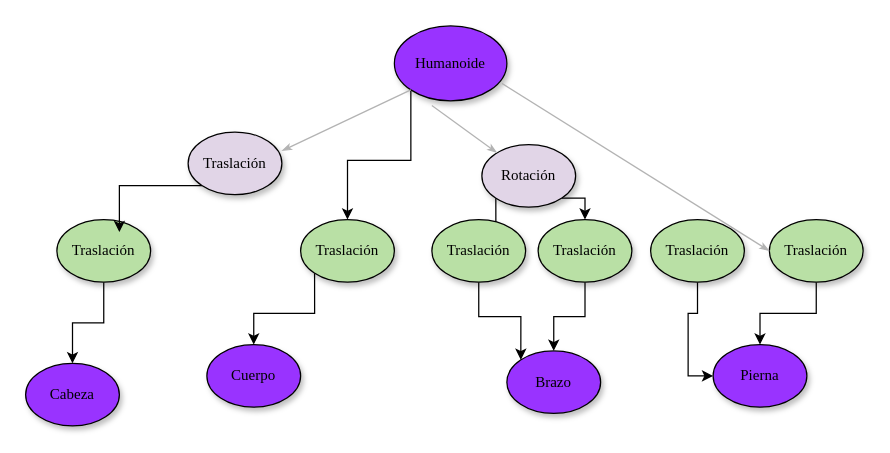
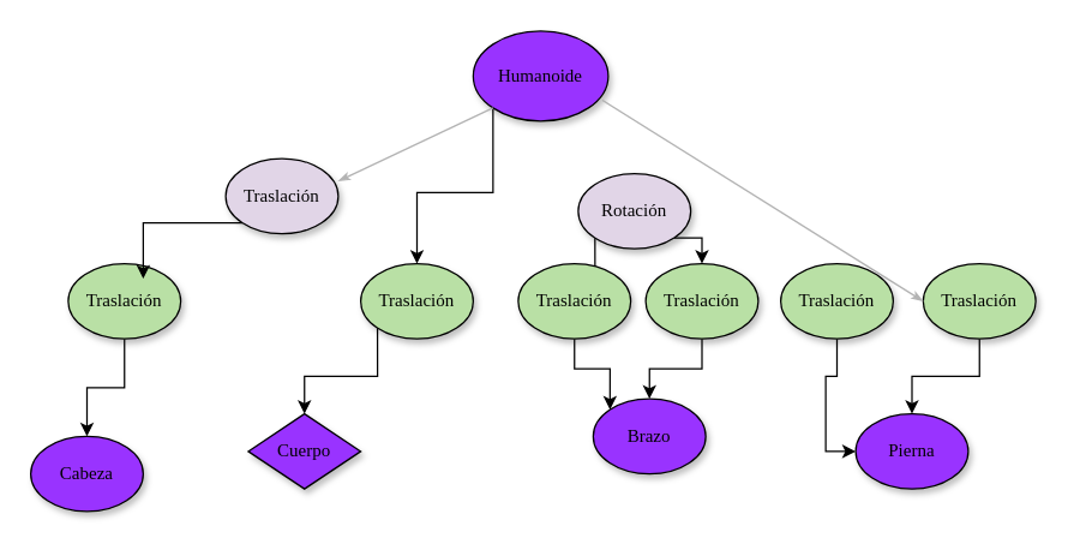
  <mxCell id="0" />
  <mxCell id="1" parent="0" />
  <mxCell id="2" style="edgeStyle=orthogonalEdgeStyle;rounded=0;orthogonalLoop=1;jettySize=auto;html=1;exitX=0;exitY=1;exitDx=0;exitDy=0;" edge="1" parent="1" source="3" target="25"><mxGeometry relative="1" as="geometry" /></mxCell>
  <mxCell id="3" value="Humanoide" style="ellipse;whiteSpace=wrap;html=1;rounded=0;shadow=1;comic=0;labelBackgroundColor=none;strokeWidth=1;fontFamily=Verdana;fontSize=12;align=center;fillColor=#9933FF;" parent="1" vertex="1"><mxGeometry x="315" y="20" width="90" height="60" as="geometry" /></mxCell>
- <mxCell id="4" value="Brazo" style="ellipse;whiteSpace=wrap;html=1;rounded=0;shadow=1;comic=0;labelBackgroundColor=none;strokeWidth=1;fontFamily=Verdana;fontSize=12;align=center;fillColor=#9933FF;" parent="1" vertex="1"><mxGeometry x="405" y="280" width="75" height="50" as="geometry" /></mxCell>
+ <mxCell id="4" value="Brazo" style="ellipse;whiteSpace=wrap;html=1;rounded=0;shadow=1;comic=0;labelBackgroundColor=none;strokeWidth=1;fontFamily=Verdana;fontSize=12;align=center;fillColor=#9933FF;" parent="1" vertex="1"><mxGeometry x="395" y="265" width="75" height="50" as="geometry" /></mxCell>
  <mxCell id="5" value="&lt;div&gt;Pierna&lt;/div&gt;" style="ellipse;whiteSpace=wrap;html=1;rounded=0;shadow=1;comic=0;labelBackgroundColor=none;strokeWidth=1;fontFamily=Verdana;fontSize=12;align=center;fillColor=#9933FF;" parent="1" vertex="1"><mxGeometry x="570" y="275" width="75" height="50" as="geometry" /></mxCell>
  <mxCell id="6" style="edgeStyle=orthogonalEdgeStyle;rounded=0;orthogonalLoop=1;jettySize=auto;html=1;exitX=0.5;exitY=1;exitDx=0;exitDy=0;" edge="1" parent="1" source="7" target="5"><mxGeometry relative="1" as="geometry" /></mxCell>
  <mxCell id="7" value="Traslación" style="ellipse;whiteSpace=wrap;html=1;rounded=0;shadow=1;comic=0;labelBackgroundColor=none;strokeWidth=1;fontFamily=Verdana;fontSize=12;align=center;fillColor=#B9E0A5;" parent="1" vertex="1"><mxGeometry x="615" y="175" width="75" height="50" as="geometry" /></mxCell>
  <mxCell id="8" style="edgeStyle=orthogonalEdgeStyle;rounded=0;orthogonalLoop=1;jettySize=auto;html=1;exitX=1;exitY=1;exitDx=0;exitDy=0;entryX=0.5;entryY=0;entryDx=0;entryDy=0;" edge="1" parent="1" source="10" target="19"><mxGeometry relative="1" as="geometry" /></mxCell>
  <mxCell id="9" style="edgeStyle=orthogonalEdgeStyle;rounded=0;orthogonalLoop=1;jettySize=auto;html=1;exitX=0;exitY=1;exitDx=0;exitDy=0;" edge="1" parent="1" source="10" target="15"><mxGeometry relative="1" as="geometry" /></mxCell>
  <mxCell id="10" value="Rotación" style="ellipse;whiteSpace=wrap;html=1;rounded=0;shadow=1;comic=0;labelBackgroundColor=none;strokeWidth=1;fontFamily=Verdana;fontSize=12;align=center;fillColor=#E1D5E7;" parent="1" vertex="1"><mxGeometry x="385" y="115" width="75" height="50" as="geometry" /></mxCell>
  <mxCell id="11" value="Cabeza" style="ellipse;whiteSpace=wrap;html=1;rounded=0;shadow=1;comic=0;labelBackgroundColor=none;strokeWidth=1;fontFamily=Verdana;fontSize=12;align=center;fillColor=#9933FF;" parent="1" vertex="1"><mxGeometry x="20" y="290" width="75" height="50" as="geometry" /></mxCell>
- <mxCell id="12" value="Cuerpo" style="ellipse;whiteSpace=wrap;html=1;rounded=0;shadow=1;comic=0;labelBackgroundColor=none;strokeWidth=1;fontFamily=Verdana;fontSize=12;align=center;fillColor=#9933FF;" parent="1" vertex="1"><mxGeometry x="165" y="275" width="75" height="50" as="geometry" /></mxCell>
+ <mxCell id="12" value="Cuerpo" style="rhombus;whiteSpace=wrap;html=1;shadow=1;comic=0;labelBackgroundColor=none;strokeWidth=1;fontFamily=Verdana;fontSize=12;align=center;fillColor=#9933FF;" parent="1" vertex="1"><mxGeometry x="165" y="275" width="75" height="50" as="geometry" /></mxCell>
  <mxCell id="13" style="edgeStyle=none;rounded=1;html=1;labelBackgroundColor=none;startArrow=none;startFill=0;startSize=5;endArrow=classicThin;endFill=1;endSize=5;jettySize=auto;orthogonalLoop=1;strokeColor=#B3B3B3;strokeWidth=1;fontFamily=Verdana;fontSize=12;exitX=0.956;exitY=0.767;exitDx=0;exitDy=0;exitPerimeter=0;entryX=0;entryY=0.5;entryDx=0;entryDy=0;" edge="1" parent="1" source="3" target="7"><mxGeometry relative="1" as="geometry"><mxPoint x="445" y="65" as="sourcePoint" /><mxPoint x="540.462" y="248.038" as="targetPoint" /></mxGeometry></mxCell>
  <mxCell id="14" style="edgeStyle=orthogonalEdgeStyle;rounded=0;orthogonalLoop=1;jettySize=auto;html=1;exitX=0.5;exitY=1;exitDx=0;exitDy=0;entryX=0;entryY=0;entryDx=0;entryDy=0;" edge="1" parent="1" source="15" target="4"><mxGeometry relative="1" as="geometry" /></mxCell>
  <mxCell id="15" value="Traslación" style="ellipse;whiteSpace=wrap;html=1;rounded=0;shadow=1;comic=0;labelBackgroundColor=none;strokeWidth=1;fontFamily=Verdana;fontSize=12;align=center;fillColor=#B9E0A5;" vertex="1" parent="1"><mxGeometry x="345" y="175" width="75" height="50" as="geometry" /></mxCell>
  <mxCell id="16" style="edgeStyle=orthogonalEdgeStyle;rounded=0;orthogonalLoop=1;jettySize=auto;html=1;exitX=0.5;exitY=1;exitDx=0;exitDy=0;entryX=0;entryY=0.5;entryDx=0;entryDy=0;" edge="1" parent="1" source="17" target="5"><mxGeometry relative="1" as="geometry" /></mxCell>
  <mxCell id="17" value="Traslación" style="ellipse;whiteSpace=wrap;html=1;rounded=0;shadow=1;comic=0;labelBackgroundColor=none;strokeWidth=1;fontFamily=Verdana;fontSize=12;align=center;fillColor=#B9E0A5;" vertex="1" parent="1"><mxGeometry x="520" y="175" width="75" height="50" as="geometry" /></mxCell>
  <mxCell id="18" style="edgeStyle=orthogonalEdgeStyle;rounded=0;orthogonalLoop=1;jettySize=auto;html=1;exitX=0.5;exitY=1;exitDx=0;exitDy=0;" edge="1" parent="1" source="19" target="4"><mxGeometry relative="1" as="geometry" /></mxCell>
  <mxCell id="19" value="Traslación" style="ellipse;whiteSpace=wrap;html=1;rounded=0;shadow=1;comic=0;labelBackgroundColor=none;strokeWidth=1;fontFamily=Verdana;fontSize=12;align=center;fillColor=#B9E0A5;" vertex="1" parent="1"><mxGeometry x="430" y="175" width="75" height="50" as="geometry" /></mxCell>
  <mxCell id="20" style="edgeStyle=orthogonalEdgeStyle;rounded=0;orthogonalLoop=1;jettySize=auto;html=1;exitX=0.5;exitY=1;exitDx=0;exitDy=0;" edge="1" parent="1" source="21" target="11"><mxGeometry relative="1" as="geometry" /></mxCell>
  <mxCell id="21" value="Traslación" style="ellipse;whiteSpace=wrap;html=1;rounded=0;shadow=1;comic=0;labelBackgroundColor=none;strokeWidth=1;fontFamily=Verdana;fontSize=12;align=center;fillColor=#B9E0A5;" vertex="1" parent="1"><mxGeometry x="45" y="175" width="75" height="50" as="geometry" /></mxCell>
  <mxCell id="22" style="edgeStyle=orthogonalEdgeStyle;rounded=0;orthogonalLoop=1;jettySize=auto;html=1;exitX=0;exitY=1;exitDx=0;exitDy=0;entryX=0.667;entryY=0.2;entryDx=0;entryDy=0;entryPerimeter=0;" edge="1" parent="1" source="23" target="21"><mxGeometry relative="1" as="geometry" /></mxCell>
  <mxCell id="23" value="Traslación" style="ellipse;whiteSpace=wrap;html=1;rounded=0;shadow=1;comic=0;labelBackgroundColor=none;strokeWidth=1;fontFamily=Verdana;fontSize=12;align=center;fillColor=#E1D5E7;" vertex="1" parent="1"><mxGeometry x="150" y="105" width="75" height="50" as="geometry" /></mxCell>
  <mxCell id="24" style="edgeStyle=orthogonalEdgeStyle;rounded=0;orthogonalLoop=1;jettySize=auto;html=1;exitX=0;exitY=1;exitDx=0;exitDy=0;" edge="1" parent="1" source="25" target="12"><mxGeometry relative="1" as="geometry" /></mxCell>
  <mxCell id="25" value="Traslación" style="ellipse;whiteSpace=wrap;html=1;rounded=0;shadow=1;comic=0;labelBackgroundColor=none;strokeWidth=1;fontFamily=Verdana;fontSize=12;align=center;fillColor=#B9E0A5;" vertex="1" parent="1"><mxGeometry x="240" y="175" width="75" height="50" as="geometry" /></mxCell>
  <mxCell id="26" style="edgeStyle=none;rounded=1;html=1;labelBackgroundColor=none;startArrow=none;startFill=0;startSize=5;endArrow=classicThin;endFill=1;endSize=5;jettySize=auto;orthogonalLoop=1;strokeColor=#B3B3B3;strokeWidth=1;fontFamily=Verdana;fontSize=12;exitX=0;exitY=1;exitDx=0;exitDy=0;entryX=1;entryY=0.3;entryDx=0;entryDy=0;entryPerimeter=0;" edge="1" parent="1" source="3" target="23"><mxGeometry relative="1" as="geometry"><mxPoint x="205" y="35" as="sourcePoint" /><mxPoint x="418.96" y="153.98" as="targetPoint" /></mxGeometry></mxCell>
- <mxCell id="27" style="edgeStyle=none;rounded=1;html=1;labelBackgroundColor=none;startArrow=none;startFill=0;startSize=5;endArrow=classicThin;endFill=1;endSize=5;jettySize=auto;orthogonalLoop=1;strokeColor=#B3B3B3;strokeWidth=1;fontFamily=Verdana;fontSize=12;exitX=0.333;exitY=1.063;exitDx=0;exitDy=0;exitPerimeter=0;" edge="1" parent="1" source="3" target="10"><mxGeometry relative="1" as="geometry"><mxPoint x="225" y="65" as="sourcePoint" /><mxPoint x="121.82" y="98.787" as="targetPoint" /></mxGeometry></mxCell>
